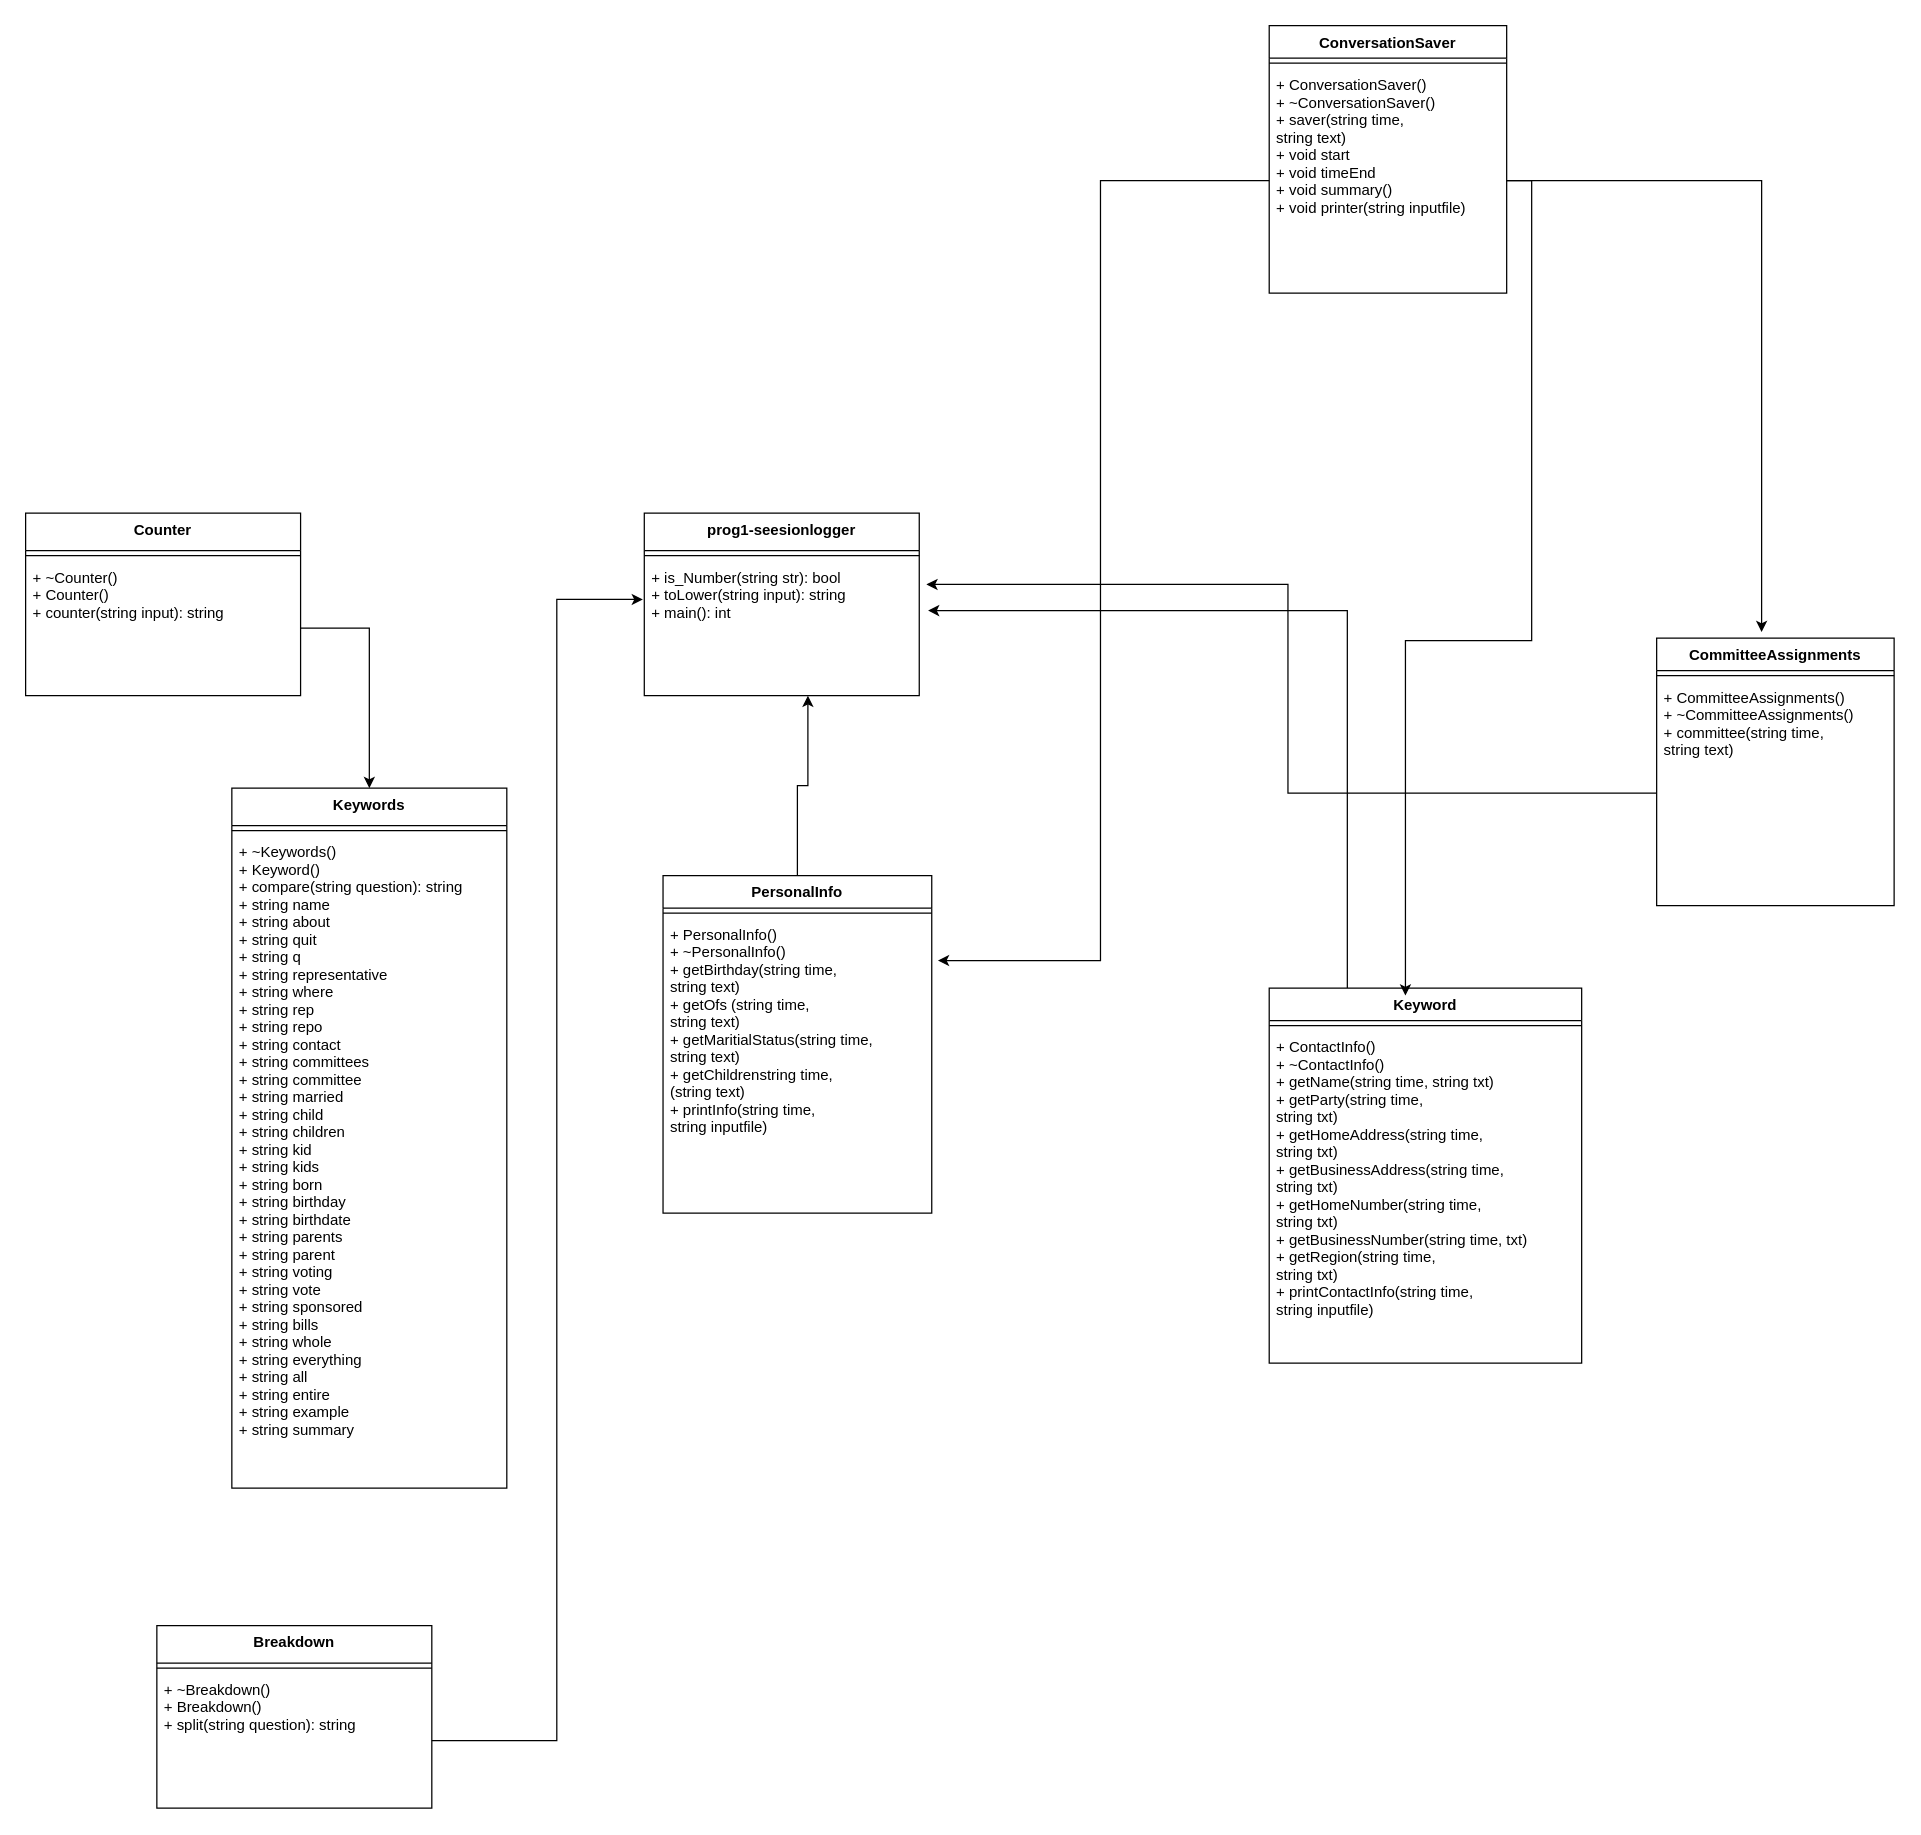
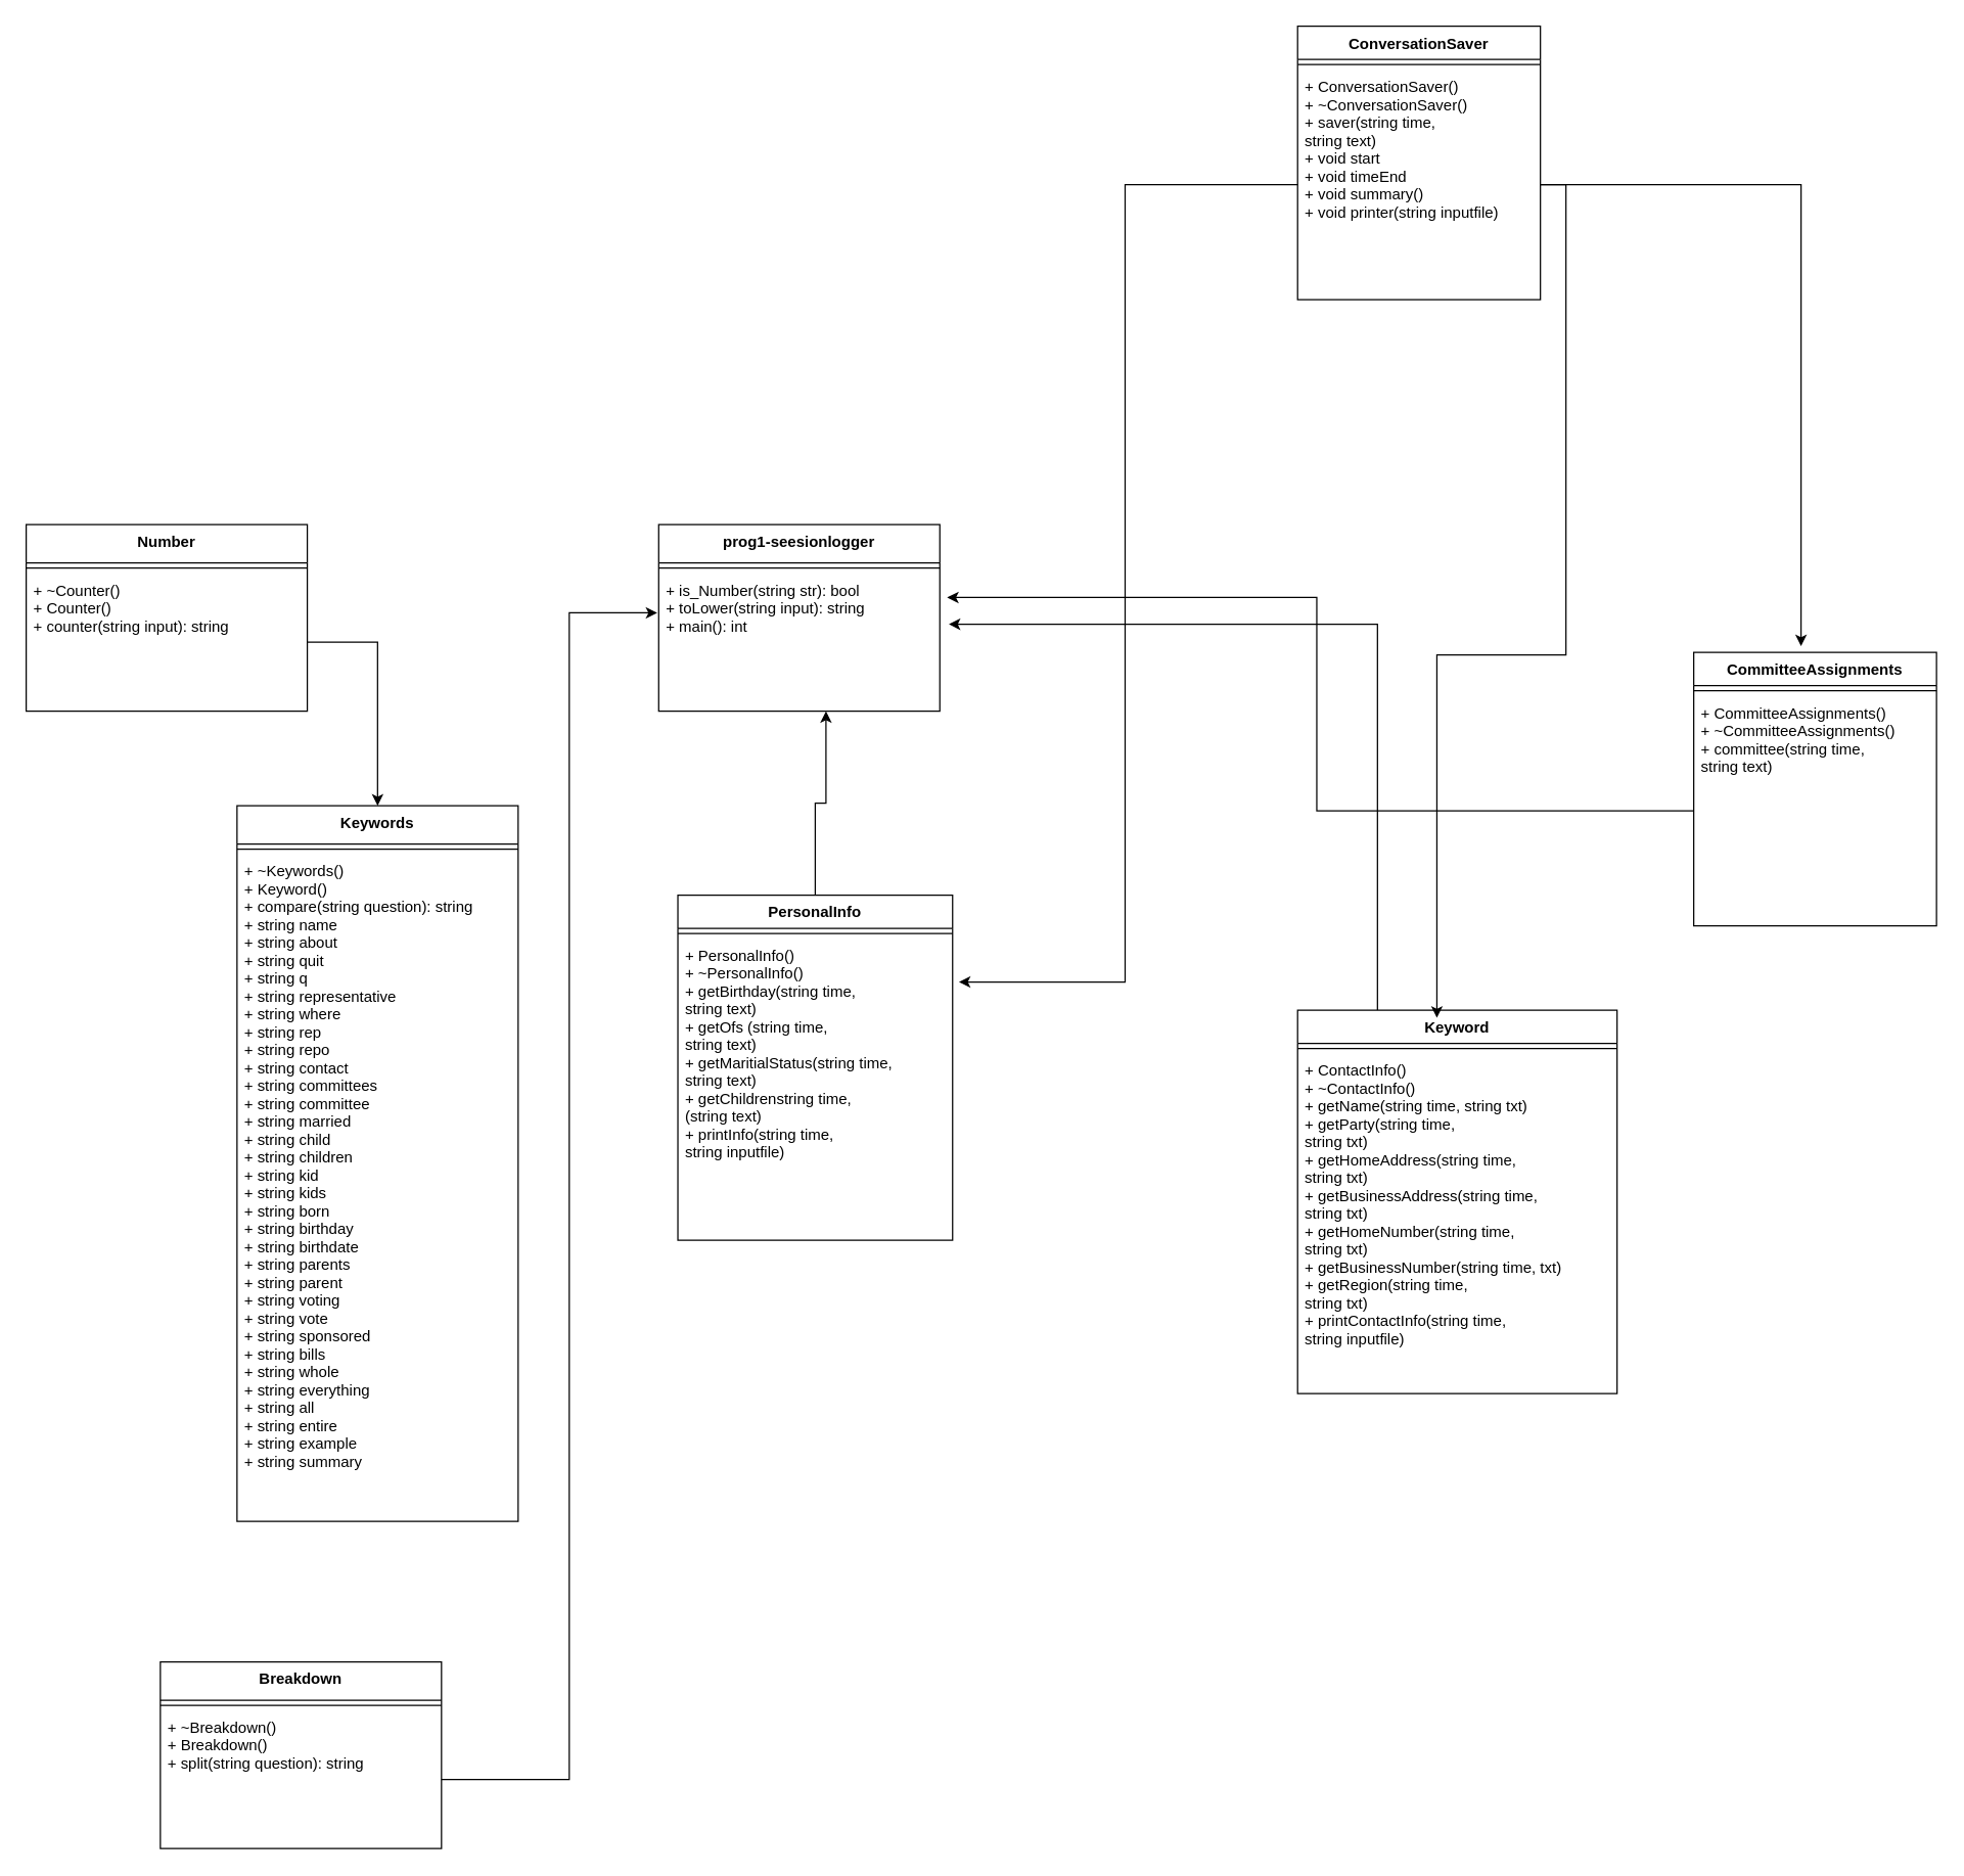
  <mxCell id="0" />
  <mxCell id="1" parent="0" />
  <mxCell id="2" style="edgeStyle=orthogonalEdgeStyle;rounded=0;orthogonalLoop=1;jettySize=auto;html=1;entryX=0.595;entryY=1;entryDx=0;entryDy=0;entryPerimeter=0;" parent="1" source="3" target="12" edge="1"><mxGeometry relative="1" as="geometry" /></mxCell>
  <mxCell id="3" value="PersonalInfo" style="swimlane;fontStyle=1;align=center;verticalAlign=top;childLayout=stackLayout;horizontal=1;startSize=26;horizontalStack=0;resizeParent=1;resizeParentMax=0;resizeLast=0;collapsible=1;marginBottom=0;" parent="1" vertex="1"><mxGeometry x="530" y="700" width="215" height="270" as="geometry" /></mxCell>
  <mxCell id="4" value="" style="line;strokeWidth=1;fillColor=none;align=left;verticalAlign=middle;spacingTop=-1;spacingLeft=3;spacingRight=3;rotatable=0;labelPosition=right;points=[];portConstraint=eastwest;" parent="3" vertex="1"><mxGeometry y="26" width="215" height="8" as="geometry" /></mxCell>
  <mxCell id="5" value="+ PersonalInfo()&#10;+ ~PersonalInfo()&#10;+ getBirthday(string time,&#10;string text)&#10;+ getOfs (string time,&#10;string text)&#10;+ getMaritialStatus(string time,&#10;string text)&#10;+ getChildrenstring time,&#10;(string text)&#10;+ printInfo(string time,&#10;string inputfile)&#10;" style="text;strokeColor=none;fillColor=none;align=left;verticalAlign=top;spacingLeft=4;spacingRight=4;overflow=hidden;rotatable=0;points=[[0,0.5],[1,0.5]];portConstraint=eastwest;" parent="3" vertex="1"><mxGeometry y="34" width="215" height="236" as="geometry" /></mxCell>
  <mxCell id="6" style="edgeStyle=orthogonalEdgeStyle;rounded=0;orthogonalLoop=1;jettySize=auto;html=1;exitX=0.25;exitY=0;exitDx=0;exitDy=0;entryX=1.032;entryY=0.37;entryDx=0;entryDy=0;entryPerimeter=0;" parent="1" source="7" target="12" edge="1"><mxGeometry relative="1" as="geometry" /></mxCell>
  <mxCell id="7" value="Keyword" style="swimlane;fontStyle=1;align=center;verticalAlign=top;childLayout=stackLayout;horizontal=1;startSize=26;horizontalStack=0;resizeParent=1;resizeParentMax=0;resizeLast=0;collapsible=1;marginBottom=0;" parent="1" vertex="1"><mxGeometry x="1015" y="790" width="250" height="300" as="geometry" /></mxCell>
  <mxCell id="8" value="" style="line;strokeWidth=1;fillColor=none;align=left;verticalAlign=middle;spacingTop=-1;spacingLeft=3;spacingRight=3;rotatable=0;labelPosition=right;points=[];portConstraint=eastwest;" parent="7" vertex="1"><mxGeometry y="26" width="250" height="8" as="geometry" /></mxCell>
  <mxCell id="9" value="+ ContactInfo()&#10;+ ~ContactInfo()&#10;+ getName(string time, string txt)&#10;+ getParty(string time,&#10;string txt)&#10;+ getHomeAddress(string time,&#10;string txt)&#10;+ getBusinessAddress(string time,&#10;string txt)&#10;+ getHomeNumber(string time,&#10;string txt)&#10;+ getBusinessNumber(string time, txt)&#10;+ getRegion(string time,&#10;string txt)&#10;+ printContactInfo(string time,&#10;string inputfile)" style="text;strokeColor=none;fillColor=none;align=left;verticalAlign=top;spacingLeft=4;spacingRight=4;overflow=hidden;rotatable=0;points=[[0,0.5],[1,0.5]];portConstraint=eastwest;" parent="7" vertex="1"><mxGeometry y="34" width="250" height="266" as="geometry" /></mxCell>
  <mxCell id="10" value="prog1-seesionlogger" style="swimlane;fontStyle=1;align=center;verticalAlign=top;childLayout=stackLayout;horizontal=1;startSize=30;horizontalStack=0;resizeParent=1;resizeParentMax=0;resizeLast=0;collapsible=1;marginBottom=0;" parent="1" vertex="1"><mxGeometry x="515" y="410" width="220" height="146" as="geometry" /></mxCell>
  <mxCell id="11" value="" style="line;strokeWidth=1;fillColor=none;align=left;verticalAlign=middle;spacingTop=-1;spacingLeft=3;spacingRight=3;rotatable=0;labelPosition=right;points=[];portConstraint=eastwest;" parent="10" vertex="1"><mxGeometry y="30" width="220" height="8" as="geometry" /></mxCell>
  <mxCell id="12" value="+ is_Number(string str): bool&#10;+ toLower(string input): string&#10;+ main(): int" style="text;strokeColor=none;fillColor=none;align=left;verticalAlign=top;spacingLeft=4;spacingRight=4;overflow=hidden;rotatable=0;points=[[0,0.5],[1,0.5]];portConstraint=eastwest;" parent="10" vertex="1"><mxGeometry y="38" width="220" height="108" as="geometry" /></mxCell>
  <mxCell id="13" value="CommitteeAssignments" style="swimlane;fontStyle=1;align=center;verticalAlign=top;childLayout=stackLayout;horizontal=1;startSize=26;horizontalStack=0;resizeParent=1;resizeParentMax=0;resizeLast=0;collapsible=1;marginBottom=0;" parent="1" vertex="1"><mxGeometry x="1325" y="510" width="190" height="214" as="geometry" /></mxCell>
  <mxCell id="14" value="" style="line;strokeWidth=1;fillColor=none;align=left;verticalAlign=middle;spacingTop=-1;spacingLeft=3;spacingRight=3;rotatable=0;labelPosition=right;points=[];portConstraint=eastwest;" parent="13" vertex="1"><mxGeometry y="26" width="190" height="8" as="geometry" /></mxCell>
  <mxCell id="15" value="+ CommitteeAssignments()&#10;+ ~CommitteeAssignments()&#10;+ committee(string time,&#10;string text)" style="text;strokeColor=none;fillColor=none;align=left;verticalAlign=top;spacingLeft=4;spacingRight=4;overflow=hidden;rotatable=0;points=[[0,0.5],[1,0.5]];portConstraint=eastwest;" parent="13" vertex="1"><mxGeometry y="34" width="190" height="180" as="geometry" /></mxCell>
  <mxCell id="16" style="edgeStyle=orthogonalEdgeStyle;rounded=0;orthogonalLoop=1;jettySize=auto;html=1;exitX=0;exitY=0.5;exitDx=0;exitDy=0;entryX=1.026;entryY=0.176;entryDx=0;entryDy=0;entryPerimeter=0;" parent="1" source="15" target="12" edge="1"><mxGeometry relative="1" as="geometry" /></mxCell>
- <mxCell id="17" value="Counter" style="swimlane;fontStyle=1;align=center;verticalAlign=top;childLayout=stackLayout;horizontal=1;startSize=30;horizontalStack=0;resizeParent=1;resizeParentMax=0;resizeLast=0;collapsible=1;marginBottom=0;" parent="1" vertex="1"><mxGeometry x="20" y="410" width="220" height="146" as="geometry" /></mxCell>
+ <mxCell id="17" value="Number" style="swimlane;fontStyle=1;align=center;verticalAlign=top;childLayout=stackLayout;horizontal=1;startSize=30;horizontalStack=0;resizeParent=1;resizeParentMax=0;resizeLast=0;collapsible=1;marginBottom=0;" parent="1" vertex="1"><mxGeometry x="20" y="410" width="220" height="146" as="geometry" /></mxCell>
  <mxCell id="18" value="" style="line;strokeWidth=1;fillColor=none;align=left;verticalAlign=middle;spacingTop=-1;spacingLeft=3;spacingRight=3;rotatable=0;labelPosition=right;points=[];portConstraint=eastwest;" parent="17" vertex="1"><mxGeometry y="30" width="220" height="8" as="geometry" /></mxCell>
  <mxCell id="19" value="+ ~Counter()&#10;+ Counter()&#10;+ counter(string input): string" style="text;strokeColor=none;fillColor=none;align=left;verticalAlign=top;spacingLeft=4;spacingRight=4;overflow=hidden;rotatable=0;points=[[0,0.5],[1,0.5]];portConstraint=eastwest;" parent="17" vertex="1"><mxGeometry y="38" width="220" height="108" as="geometry" /></mxCell>
  <mxCell id="20" value="Keywords" style="swimlane;fontStyle=1;align=center;verticalAlign=top;childLayout=stackLayout;horizontal=1;startSize=30;horizontalStack=0;resizeParent=1;resizeParentMax=0;resizeLast=0;collapsible=1;marginBottom=0;" parent="1" vertex="1"><mxGeometry x="185" y="630" width="220" height="560" as="geometry" /></mxCell>
  <mxCell id="21" value="" style="line;strokeWidth=1;fillColor=none;align=left;verticalAlign=middle;spacingTop=-1;spacingLeft=3;spacingRight=3;rotatable=0;labelPosition=right;points=[];portConstraint=eastwest;" parent="20" vertex="1"><mxGeometry y="30" width="220" height="8" as="geometry" /></mxCell>
  <mxCell id="22" value="+ ~Keywords()&#10;+ Keyword()&#10;+ compare(string question): string&#10;+ string name&#10;+ string about &#10;+ string quit&#10;+ string q&#10;+ string representative&#10;+ string where&#10;+ string rep&#10;+ string repo&#10;+ string contact&#10;+ string committees&#10;+ string committee&#10;+ string married&#10;+ string child&#10;+ string children&#10;+ string kid&#10;+ string kids&#10;+ string born&#10;+ string birthday&#10;+ string birthdate&#10;+ string parents&#10;+ string parent&#10;+ string voting&#10;+ string vote&#10;+ string sponsored&#10;+ string bills&#10;+ string whole&#10;+ string everything&#10;+ string all&#10;+ string entire&#10;+ string example&#10;+ string summary" style="text;strokeColor=none;fillColor=none;align=left;verticalAlign=top;spacingLeft=4;spacingRight=4;overflow=hidden;rotatable=0;points=[[0,0.5],[1,0.5]];portConstraint=eastwest;" parent="20" vertex="1"><mxGeometry y="38" width="220" height="522" as="geometry" /></mxCell>
  <mxCell id="23" style="edgeStyle=orthogonalEdgeStyle;rounded=0;orthogonalLoop=1;jettySize=auto;html=1;exitX=1;exitY=0.5;exitDx=0;exitDy=0;entryX=0.5;entryY=0;entryDx=0;entryDy=0;" parent="1" source="19" target="20" edge="1"><mxGeometry relative="1" as="geometry" /></mxCell>
  <mxCell id="24" value="Breakdown" style="swimlane;fontStyle=1;align=center;verticalAlign=top;childLayout=stackLayout;horizontal=1;startSize=30;horizontalStack=0;resizeParent=1;resizeParentMax=0;resizeLast=0;collapsible=1;marginBottom=0;" parent="1" vertex="1"><mxGeometry x="125" y="1300" width="220" height="146" as="geometry" /></mxCell>
  <mxCell id="25" value="" style="line;strokeWidth=1;fillColor=none;align=left;verticalAlign=middle;spacingTop=-1;spacingLeft=3;spacingRight=3;rotatable=0;labelPosition=right;points=[];portConstraint=eastwest;" parent="24" vertex="1"><mxGeometry y="30" width="220" height="8" as="geometry" /></mxCell>
  <mxCell id="26" value="+ ~Breakdown()&#10;+ Breakdown()&#10;+ split(string question): string" style="text;strokeColor=none;fillColor=none;align=left;verticalAlign=top;spacingLeft=4;spacingRight=4;overflow=hidden;rotatable=0;points=[[0,0.5],[1,0.5]];portConstraint=eastwest;" parent="24" vertex="1"><mxGeometry y="38" width="220" height="108" as="geometry" /></mxCell>
  <mxCell id="27" style="edgeStyle=orthogonalEdgeStyle;rounded=0;orthogonalLoop=1;jettySize=auto;html=1;exitX=1;exitY=0.5;exitDx=0;exitDy=0;entryX=-0.005;entryY=0.287;entryDx=0;entryDy=0;entryPerimeter=0;" parent="1" source="26" target="12" edge="1"><mxGeometry relative="1" as="geometry"><Array as="points"><mxPoint y="1392" x="445" /><mxPoint y="479" x="445" /></Array></mxGeometry></mxCell>
  <mxCell id="28" value="ConversationSaver" style="swimlane;fontStyle=1;align=center;verticalAlign=top;childLayout=stackLayout;horizontal=1;startSize=26;horizontalStack=0;resizeParent=1;resizeParentMax=0;resizeLast=0;collapsible=1;marginBottom=0;" parent="1" vertex="1"><mxGeometry x="1015" y="20" width="190" height="214" as="geometry" /></mxCell>
  <mxCell id="29" value="" style="line;strokeWidth=1;fillColor=none;align=left;verticalAlign=middle;spacingTop=-1;spacingLeft=3;spacingRight=3;rotatable=0;labelPosition=right;points=[];portConstraint=eastwest;" parent="28" vertex="1"><mxGeometry y="26" width="190" height="8" as="geometry" /></mxCell>
  <mxCell id="30" value="+ ConversationSaver()&#10;+ ~ConversationSaver()&#10;+ saver(string time,&#10;string text)&#10;+ void start&#10;+ void timeEnd&#10;+ void summary()&#10;+ void printer(string inputfile)&#10;" style="text;strokeColor=none;fillColor=none;align=left;verticalAlign=top;spacingLeft=4;spacingRight=4;overflow=hidden;rotatable=0;points=[[0,0.5],[1,0.5]];portConstraint=eastwest;" parent="28" vertex="1"><mxGeometry y="34" width="190" height="180" as="geometry" /></mxCell>
  <mxCell id="31" style="edgeStyle=orthogonalEdgeStyle;rounded=0;orthogonalLoop=1;jettySize=auto;html=1;entryX=0.436;entryY=0.02;entryDx=0;entryDy=0;entryPerimeter=0;" parent="1" source="30" target="7" edge="1"><mxGeometry relative="1" as="geometry" /></mxCell>
  <mxCell id="32" style="edgeStyle=orthogonalEdgeStyle;rounded=0;orthogonalLoop=1;jettySize=auto;html=1;entryX=1.023;entryY=0.144;entryDx=0;entryDy=0;entryPerimeter=0;" parent="1" source="30" target="5" edge="1"><mxGeometry relative="1" as="geometry" /></mxCell>
  <mxCell id="33" style="edgeStyle=orthogonalEdgeStyle;rounded=0;orthogonalLoop=1;jettySize=auto;html=1;entryX=0.442;entryY=-0.023;entryDx=0;entryDy=0;entryPerimeter=0;" parent="1" source="30" target="13" edge="1"><mxGeometry relative="1" as="geometry" /></mxCell>
